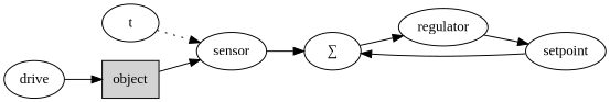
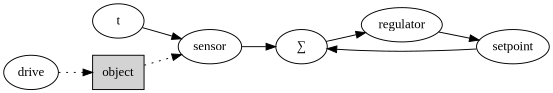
  digraph {
    fontname="Liberation Serif"
    rankdir=LR
    node [fontname="Liberation Serif"]
    edge [fontname="Liberation Serif"]
    t
    sensor
    n3 [label="∑"]
    regulator
    setpoint
    object [shape=box style=filled]
    drive
-   t -> sensor [style=dotted]
+   t -> sensor
    sensor -> n3
    n3 -> regulator
    regulator -> setpoint
    setpoint -> n3
-   object -> sensor [style=solid]
-   drive -> object [style=solid]
+   object -> sensor [style=dotted]
+   drive -> object [style=dotted]
  }
